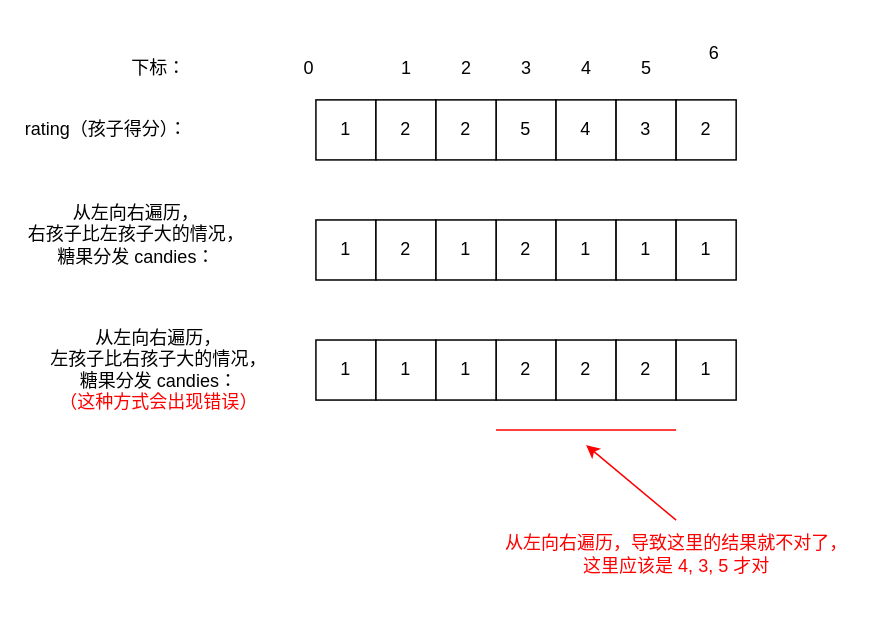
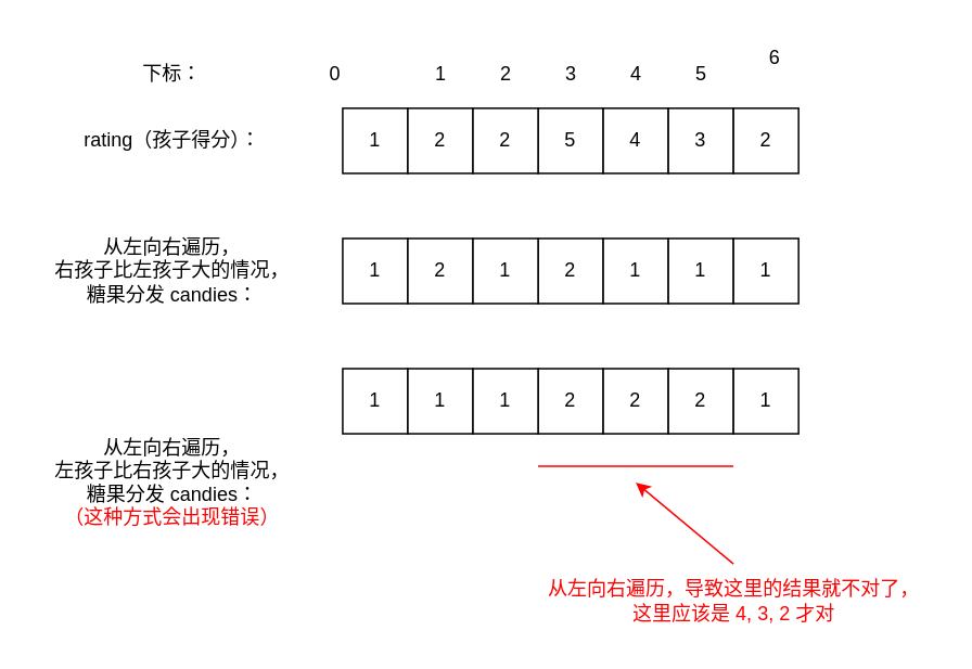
  <mxCell id="0" />
  <mxCell id="1" parent="0" />
  <mxCell id="2" value="1" style="rounded=0;whiteSpace=wrap;html=1;" vertex="1" parent="1"><mxGeometry x="210" y="66" width="40" height="40" as="geometry" /></mxCell>
  <mxCell id="3" value="2" style="rounded=0;whiteSpace=wrap;html=1;" vertex="1" parent="1"><mxGeometry x="250" y="66" width="40" height="40" as="geometry" /></mxCell>
  <mxCell id="4" value="5" style="rounded=0;whiteSpace=wrap;html=1;" vertex="1" parent="1"><mxGeometry x="330" y="66" width="40" height="40" as="geometry" /></mxCell>
  <mxCell id="5" value="4" style="rounded=0;whiteSpace=wrap;html=1;" vertex="1" parent="1"><mxGeometry x="370" y="66" width="40" height="40" as="geometry" /></mxCell>
  <mxCell id="6" value="3" style="rounded=0;whiteSpace=wrap;html=1;" vertex="1" parent="1"><mxGeometry x="410" y="66" width="40" height="40" as="geometry" /></mxCell>
  <mxCell id="7" value="2" style="rounded=0;whiteSpace=wrap;html=1;" vertex="1" parent="1"><mxGeometry x="290" y="66" width="40" height="40" as="geometry" /></mxCell>
  <mxCell id="8" value="2" style="rounded=0;whiteSpace=wrap;html=1;" vertex="1" parent="1"><mxGeometry x="450" y="66" width="40" height="40" as="geometry" /></mxCell>
  <mxCell id="9" value="0" style="text;html=1;align=center;verticalAlign=middle;resizable=0;points=[];autosize=1;strokeColor=none;fillColor=none;" vertex="1" parent="1"><mxGeometry x="190" y="30" width="30" height="30" as="geometry" /></mxCell>
  <mxCell id="10" value="2" style="text;html=1;align=center;verticalAlign=middle;resizable=0;points=[];autosize=1;strokeColor=none;fillColor=none;" vertex="1" parent="1"><mxGeometry x="295" y="30" width="30" height="30" as="geometry" /></mxCell>
  <mxCell id="11" value="1" style="text;html=1;align=center;verticalAlign=middle;resizable=0;points=[];autosize=1;strokeColor=none;fillColor=none;" vertex="1" parent="1"><mxGeometry x="255" y="30" width="30" height="30" as="geometry" /></mxCell>
  <mxCell id="12" value="3" style="text;html=1;align=center;verticalAlign=middle;resizable=0;points=[];autosize=1;strokeColor=none;fillColor=none;" vertex="1" parent="1"><mxGeometry x="335" y="30" width="30" height="30" as="geometry" /></mxCell>
  <mxCell id="13" value="5" style="text;html=1;align=center;verticalAlign=middle;resizable=0;points=[];autosize=1;strokeColor=none;fillColor=none;" vertex="1" parent="1"><mxGeometry x="415" y="30" width="30" height="30" as="geometry" /></mxCell>
  <mxCell id="14" value="4" style="text;html=1;align=center;verticalAlign=middle;resizable=0;points=[];autosize=1;strokeColor=none;fillColor=none;" vertex="1" parent="1"><mxGeometry x="375" y="30" width="30" height="30" as="geometry" /></mxCell>
  <mxCell id="15" value="6" style="text;html=1;align=center;verticalAlign=middle;resizable=0;points=[];autosize=1;strokeColor=none;fillColor=none;" vertex="1" parent="1"><mxGeometry x="460" y="20" width="30" height="30" as="geometry" /></mxCell>
  <mxCell id="16" value="下标：" style="text;html=1;align=center;verticalAlign=middle;resizable=0;points=[];autosize=1;strokeColor=none;fillColor=none;" vertex="1" parent="1"><mxGeometry x="75" y="30" width="60" height="30" as="geometry" /></mxCell>
- <mxCell id="17" value="rating（孩子得分）：" style="text;html=1;align=center;verticalAlign=middle;resizable=0;points=[];autosize=1;strokeColor=none;fillColor=none;" vertex="1" parent="1"><mxGeometry x="5" y="71" width="130" height="30" as="geometry" /></mxCell>
+ <mxCell id="17" value="rating（孩子得分）：" style="text;html=1;align=center;verticalAlign=middle;resizable=0;points=[];autosize=1;strokeColor=none;fillColor=none;" vertex="1" parent="1"><mxGeometry x="40" y="71" width="130" height="30" as="geometry" /></mxCell>
  <mxCell id="18" value="1" style="rounded=0;whiteSpace=wrap;html=1;" vertex="1" parent="1"><mxGeometry x="210" y="146" width="40" height="40" as="geometry" /></mxCell>
  <mxCell id="19" value="2" style="rounded=0;whiteSpace=wrap;html=1;" vertex="1" parent="1"><mxGeometry x="250" y="146" width="40" height="40" as="geometry" /></mxCell>
  <mxCell id="20" value="2" style="rounded=0;whiteSpace=wrap;html=1;" vertex="1" parent="1"><mxGeometry x="330" y="146" width="40" height="40" as="geometry" /></mxCell>
  <mxCell id="21" value="1" style="rounded=0;whiteSpace=wrap;html=1;" vertex="1" parent="1"><mxGeometry x="370" y="146" width="40" height="40" as="geometry" /></mxCell>
  <mxCell id="22" value="1" style="rounded=0;whiteSpace=wrap;html=1;" vertex="1" parent="1"><mxGeometry x="410" y="146" width="40" height="40" as="geometry" /></mxCell>
  <mxCell id="23" value="1" style="rounded=0;whiteSpace=wrap;html=1;" vertex="1" parent="1"><mxGeometry x="290" y="146" width="40" height="40" as="geometry" /></mxCell>
  <mxCell id="24" value="1" style="rounded=0;whiteSpace=wrap;html=1;" vertex="1" parent="1"><mxGeometry x="450" y="146" width="40" height="40" as="geometry" /></mxCell>
- <mxCell id="25" value="从左向右遍历，&lt;div&gt;右孩子比左孩子大的情况，&lt;div&gt;糖果分发 candies：&lt;/div&gt;&lt;/div&gt;" style="text;html=1;align=center;verticalAlign=middle;resizable=0;points=[];autosize=1;strokeColor=none;fillColor=none;" vertex="1" parent="1"><mxGeometry x="5" y="126" width="170" height="60" as="geometry" /></mxCell>
+ <mxCell id="25" value="从左向右遍历，&lt;div&gt;右孩子比左孩子大的情况，&lt;div&gt;糖果分发 candies：&lt;/div&gt;&lt;/div&gt;" style="text;html=1;align=center;verticalAlign=middle;resizable=0;points=[];autosize=1;strokeColor=none;fillColor=none;" vertex="1" parent="1"><mxGeometry x="20" y="136" width="170" height="60" as="geometry" /></mxCell>
  <mxCell id="26" value="1" style="rounded=0;whiteSpace=wrap;html=1;" vertex="1" parent="1"><mxGeometry x="210" y="226" width="40" height="40" as="geometry" /></mxCell>
  <mxCell id="27" value="1" style="rounded=0;whiteSpace=wrap;html=1;" vertex="1" parent="1"><mxGeometry x="250" y="226" width="40" height="40" as="geometry" /></mxCell>
  <mxCell id="28" value="2" style="rounded=0;whiteSpace=wrap;html=1;" vertex="1" parent="1"><mxGeometry x="330" y="226" width="40" height="40" as="geometry" /></mxCell>
  <mxCell id="29" value="2" style="rounded=0;whiteSpace=wrap;html=1;" vertex="1" parent="1"><mxGeometry x="370" y="226" width="40" height="40" as="geometry" /></mxCell>
  <mxCell id="30" value="2" style="rounded=0;whiteSpace=wrap;html=1;" vertex="1" parent="1"><mxGeometry x="410" y="226" width="40" height="40" as="geometry" /></mxCell>
  <mxCell id="31" value="1" style="rounded=0;whiteSpace=wrap;html=1;" vertex="1" parent="1"><mxGeometry x="290" y="226" width="40" height="40" as="geometry" /></mxCell>
  <mxCell id="32" value="1" style="rounded=0;whiteSpace=wrap;html=1;" vertex="1" parent="1"><mxGeometry x="450" y="226" width="40" height="40" as="geometry" /></mxCell>
- <mxCell id="33" value="从左向右遍历，&lt;div&gt;左孩子比右孩子大的情况，&lt;div&gt;糖果分发 candies：&lt;br&gt;&lt;font color=&quot;#ff0000&quot;&gt;（这种方式会出现错误）&lt;/font&gt;&lt;/div&gt;&lt;/div&gt;" style="text;html=1;align=center;verticalAlign=middle;resizable=0;points=[];autosize=1;strokeColor=none;fillColor=none;" vertex="1" parent="1"><mxGeometry x="20" y="211" width="170" height="70" as="geometry" /></mxCell>
+ <mxCell id="33" value="从左向右遍历，&lt;div&gt;左孩子比右孩子大的情况，&lt;div&gt;糖果分发 candies：&lt;br&gt;&lt;font color=&quot;#ff0000&quot;&gt;（这种方式会出现错误）&lt;/font&gt;&lt;/div&gt;&lt;/div&gt;" style="text;html=1;align=center;verticalAlign=middle;resizable=0;points=[];autosize=1;strokeColor=none;fillColor=none;" vertex="1" parent="1"><mxGeometry x="20" y="261" width="170" height="70" as="geometry" /></mxCell>
  <mxCell id="34" value="" style="endArrow=none;html=1;rounded=0;endFill=0;strokeColor=#FF0000;" edge="1" parent="1"><mxGeometry width="50" height="50" relative="1" as="geometry"><mxPoint x="330" y="286" as="sourcePoint" /><mxPoint x="450" y="286" as="targetPoint" /></mxGeometry></mxCell>
  <mxCell id="35" value="" style="endArrow=classic;html=1;rounded=0;strokeColor=#FF0000;" edge="1" parent="1"><mxGeometry width="50" height="50" relative="1" as="geometry"><mxPoint x="450" y="346" as="sourcePoint" /><mxPoint x="390" y="296" as="targetPoint" /></mxGeometry></mxCell>
- <mxCell id="36" value="从左向右遍历，导致这里的结果就不对了，&lt;div&gt;这里应该是 4, 3, 5 才对&lt;/div&gt;" style="text;html=1;align=center;verticalAlign=middle;resizable=0;points=[];autosize=1;strokeColor=none;fillColor=none;fontColor=#FF0000;" vertex="1" parent="1"><mxGeometry x="325" y="349" width="250" height="40" as="geometry" /></mxCell>
+ <mxCell id="36" value="从左向右遍历，导致这里的结果就不对了，&lt;div&gt;这里应该是 4, 3, 2 才对&lt;/div&gt;" style="text;html=1;align=center;verticalAlign=middle;resizable=0;points=[];autosize=1;strokeColor=none;fillColor=none;fontColor=#FF0000;" vertex="1" parent="1"><mxGeometry x="325" y="349" width="250" height="40" as="geometry" /></mxCell>
